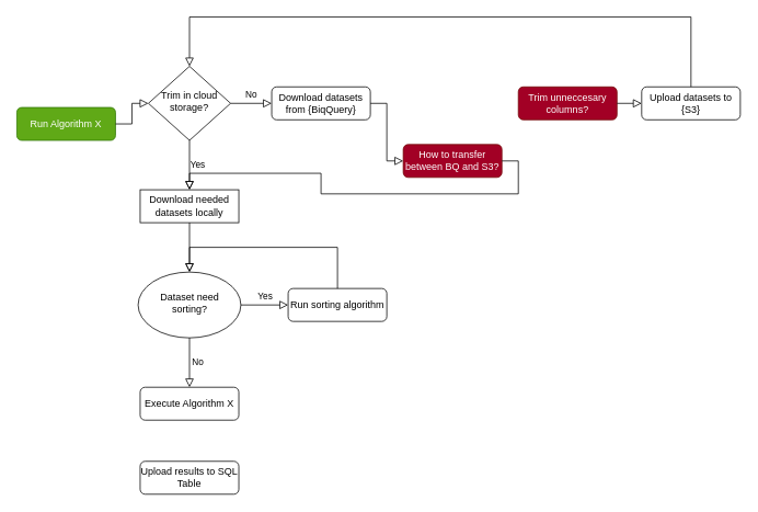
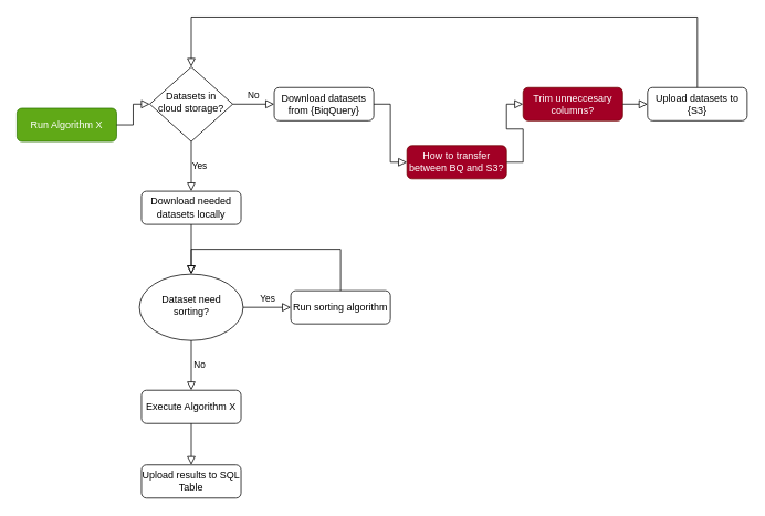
  <mxCell id="0" />
  <mxCell id="1" parent="0" />
- <mxCell id="2" value="Trim in cloud storage?" style="rhombus;whiteSpace=wrap;html=1;shadow=0;fontFamily=Helvetica;fontSize=12;align=center;strokeWidth=1;spacing=6;spacingTop=-4;" parent="1" vertex="1"><mxGeometry x="180" y="80" width="100" height="90" as="geometry" /></mxCell>
+ <mxCell id="2" value="Datasets in cloud storage?" style="rhombus;whiteSpace=wrap;html=1;shadow=0;fontFamily=Helvetica;fontSize=12;align=center;strokeWidth=1;spacing=6;spacingTop=-4;" parent="1" vertex="1"><mxGeometry x="180" y="80" width="100" height="90" as="geometry" /></mxCell>
  <mxCell id="3" value="Yes" style="edgeStyle=orthogonalEdgeStyle;rounded=0;html=1;jettySize=auto;orthogonalLoop=1;fontSize=11;endArrow=block;endFill=0;endSize=8;strokeWidth=1;shadow=0;labelBackgroundColor=none;exitX=0.5;exitY=1;exitDx=0;exitDy=0;entryX=0.5;entryY=0;entryDx=0;entryDy=0;" parent="1" source="2" target="11" edge="1"><mxGeometry y="10" relative="1" as="geometry"><mxPoint as="offset" /><mxPoint x="297" y="63" as="sourcePoint" /><mxPoint x="230" y="210" as="targetPoint" /></mxGeometry></mxCell>
  <mxCell id="4" value="No" style="edgeStyle=orthogonalEdgeStyle;rounded=0;html=1;jettySize=auto;orthogonalLoop=1;fontSize=11;endArrow=block;endFill=0;endSize=8;strokeWidth=1;shadow=0;labelBackgroundColor=none;exitX=1;exitY=0.5;exitDx=0;exitDy=0;entryX=0;entryY=0.5;entryDx=0;entryDy=0;" parent="1" source="2" target="5" edge="1"><mxGeometry y="10" relative="1" as="geometry"><mxPoint as="offset" /><mxPoint x="180" y="-238" as="sourcePoint" /><mxPoint x="320" y="125" as="targetPoint" /></mxGeometry></mxCell>
  <mxCell id="5" value="Download datasets from {BiqQuery}" style="rounded=1;whiteSpace=wrap;html=1;fontSize=12;glass=0;strokeWidth=1;shadow=0;" parent="1" vertex="1"><mxGeometry x="330" y="105" width="120" height="40" as="geometry" /></mxCell>
  <mxCell id="6" value="Upload datasets to {S3}" style="rounded=1;whiteSpace=wrap;html=1;fontSize=12;glass=0;strokeWidth=1;shadow=0;" parent="1" vertex="1"><mxGeometry x="780" y="105" width="120" height="40" as="geometry" /></mxCell>
  <mxCell id="7" value="How to transfer between BQ and S3?" style="rounded=1;whiteSpace=wrap;html=1;fontSize=12;glass=0;strokeWidth=1;shadow=0;fillColor=#a20025;strokeColor=#6F0000;fontColor=#ffffff;" parent="1" vertex="1"><mxGeometry x="490" y="175" width="120" height="40" as="geometry" /></mxCell>
  <mxCell id="8" value="" style="rounded=0;html=1;jettySize=auto;orthogonalLoop=1;fontSize=11;endArrow=block;endFill=0;endSize=8;strokeWidth=1;shadow=0;labelBackgroundColor=none;edgeStyle=orthogonalEdgeStyle;exitX=1;exitY=0.5;exitDx=0;exitDy=0;entryX=0;entryY=0.5;entryDx=0;entryDy=0;" parent="1" source="5" target="7" edge="1"><mxGeometry relative="1" as="geometry"><mxPoint x="130" y="-380" as="sourcePoint" /><mxPoint x="130" y="-330" as="targetPoint" /></mxGeometry></mxCell>
- <mxCell id="9" value="" style="rounded=0;html=1;jettySize=auto;orthogonalLoop=1;fontSize=11;endArrow=block;endFill=0;endSize=8;strokeWidth=1;shadow=0;labelBackgroundColor=none;edgeStyle=orthogonalEdgeStyle;exitX=1;exitY=0.5;exitDx=0;exitDy=0;" parent="1" source="7" target="11" edge="1"><mxGeometry relative="1" as="geometry"><mxPoint x="460" y="135" as="sourcePoint" /><mxPoint x="490" y="135" as="targetPoint" /></mxGeometry></mxCell>
+ <mxCell id="9" value="" style="rounded=0;html=1;jettySize=auto;orthogonalLoop=1;fontSize=11;endArrow=block;endFill=0;endSize=8;strokeWidth=1;shadow=0;labelBackgroundColor=none;edgeStyle=orthogonalEdgeStyle;exitX=1;exitY=0.5;exitDx=0;exitDy=0;entryX=0;entryY=0.5;entryDx=0;entryDy=0;" parent="1" source="7" target="12" edge="1"><mxGeometry relative="1" as="geometry"><mxPoint x="460" y="135" as="sourcePoint" /><mxPoint x="490" y="135" as="targetPoint" /></mxGeometry></mxCell>
  <mxCell id="10" value="" style="rounded=0;html=1;jettySize=auto;orthogonalLoop=1;fontSize=11;endArrow=block;endFill=0;endSize=8;strokeWidth=1;shadow=0;labelBackgroundColor=none;edgeStyle=orthogonalEdgeStyle;exitX=0.5;exitY=0;exitDx=0;exitDy=0;entryX=0.5;entryY=0;entryDx=0;entryDy=0;" parent="1" source="6" target="2" edge="1"><mxGeometry relative="1" as="geometry"><mxPoint x="130" y="-380" as="sourcePoint" /><mxPoint x="130" y="-330" as="targetPoint" /><Array as="points"><mxPoint x="840" y="20" /><mxPoint x="230" y="20" /></Array></mxGeometry></mxCell>
- <mxCell id="11" value="Download needed datasets locally" style="whiteSpace=wrap;html=1;fontSize=12;glass=0;strokeWidth=1;shadow=0;rounded=0;" parent="1" vertex="1"><mxGeometry x="170" y="230" width="120" height="40" as="geometry" /></mxCell>
+ <mxCell id="11" value="Download needed datasets locally" style="rounded=1;whiteSpace=wrap;html=1;fontSize=12;glass=0;strokeWidth=1;shadow=0;" parent="1" vertex="1"><mxGeometry x="170" y="230" width="120" height="40" as="geometry" /></mxCell>
  <mxCell id="12" value="Trim unneccesary columns?" style="rounded=1;whiteSpace=wrap;html=1;fontSize=12;glass=0;strokeWidth=1;shadow=0;fillColor=#a20025;strokeColor=#6F0000;fontColor=#ffffff;" parent="1" vertex="1"><mxGeometry x="630" y="105" width="120" height="40" as="geometry" /></mxCell>
  <mxCell id="13" value="" style="rounded=0;html=1;jettySize=auto;orthogonalLoop=1;fontSize=11;endArrow=block;endFill=0;endSize=8;strokeWidth=1;shadow=0;labelBackgroundColor=none;edgeStyle=orthogonalEdgeStyle;exitX=1;exitY=0.5;exitDx=0;exitDy=0;entryX=0;entryY=0.5;entryDx=0;entryDy=0;" parent="1" source="12" target="6" edge="1"><mxGeometry relative="1" as="geometry"><mxPoint x="460" y="135" as="sourcePoint" /><mxPoint x="490" y="135" as="targetPoint" /></mxGeometry></mxCell>
  <mxCell id="14" value="Run Algorithm X" style="rounded=1;whiteSpace=wrap;html=1;fontSize=12;glass=0;strokeWidth=1;shadow=0;fillColor=#60a917;strokeColor=#2D7600;fontColor=#ffffff;" parent="1" vertex="1"><mxGeometry x="20" y="130" width="120" height="40" as="geometry" /></mxCell>
  <mxCell id="15" value="" style="rounded=0;html=1;jettySize=auto;orthogonalLoop=1;fontSize=11;endArrow=block;endFill=0;endSize=8;strokeWidth=1;shadow=0;labelBackgroundColor=none;edgeStyle=orthogonalEdgeStyle;exitX=1;exitY=0.5;exitDx=0;exitDy=0;entryX=0;entryY=0.5;entryDx=0;entryDy=0;" parent="1" source="14" target="2" edge="1"><mxGeometry relative="1" as="geometry"><mxPoint x="460" y="135" as="sourcePoint" /><mxPoint x="490" y="135" as="targetPoint" /></mxGeometry></mxCell>
  <mxCell id="16" value="Dataset need sorting?" style="ellipse;whiteSpace=wrap;html=1;shadow=0;fontFamily=Helvetica;fontSize=12;align=center;strokeWidth=1;spacing=6;spacingTop=-4;" parent="1" vertex="1"><mxGeometry x="167.5" y="330" width="125" height="80" as="geometry" /></mxCell>
  <mxCell id="17" value="" style="rounded=0;html=1;jettySize=auto;orthogonalLoop=1;fontSize=11;endArrow=block;endFill=0;endSize=8;strokeWidth=1;shadow=0;labelBackgroundColor=none;edgeStyle=orthogonalEdgeStyle;exitX=0.5;exitY=1;exitDx=0;exitDy=0;entryX=0.5;entryY=0;entryDx=0;entryDy=0;" parent="1" source="11" target="16" edge="1"><mxGeometry relative="1" as="geometry"><mxPoint x="460" y="135" as="sourcePoint" /><mxPoint x="490" y="135" as="targetPoint" /></mxGeometry></mxCell>
  <mxCell id="18" value="Yes" style="edgeStyle=orthogonalEdgeStyle;rounded=0;html=1;jettySize=auto;orthogonalLoop=1;fontSize=11;endArrow=block;endFill=0;endSize=8;strokeWidth=1;shadow=0;labelBackgroundColor=none;exitX=1;exitY=0.5;exitDx=0;exitDy=0;entryX=0;entryY=0.5;entryDx=0;entryDy=0;" parent="1" source="16" target="19" edge="1"><mxGeometry y="10" relative="1" as="geometry"><mxPoint as="offset" /><mxPoint x="240" y="180" as="sourcePoint" /><mxPoint x="228" y="460" as="targetPoint" /></mxGeometry></mxCell>
  <mxCell id="19" value="Run sorting algorithm" style="rounded=1;whiteSpace=wrap;html=1;fontSize=12;glass=0;strokeWidth=1;shadow=0;" parent="1" vertex="1"><mxGeometry x="350" y="350" width="120" height="40" as="geometry" /></mxCell>
  <mxCell id="20" value="" style="rounded=0;html=1;jettySize=auto;orthogonalLoop=1;fontSize=11;endArrow=block;endFill=0;endSize=8;strokeWidth=1;shadow=0;labelBackgroundColor=none;edgeStyle=orthogonalEdgeStyle;exitX=0.5;exitY=0;exitDx=0;exitDy=0;entryX=0.5;entryY=0;entryDx=0;entryDy=0;" parent="1" source="19" target="16" edge="1"><mxGeometry relative="1" as="geometry"><mxPoint x="760" y="135" as="sourcePoint" /><mxPoint x="790" y="135" as="targetPoint" /><Array as="points"><mxPoint x="410" y="300" /><mxPoint x="230" y="300" /></Array></mxGeometry></mxCell>
  <mxCell id="21" value="No" style="edgeStyle=orthogonalEdgeStyle;rounded=0;html=1;jettySize=auto;orthogonalLoop=1;fontSize=11;endArrow=block;endFill=0;endSize=8;strokeWidth=1;shadow=0;labelBackgroundColor=none;exitX=0.5;exitY=1;exitDx=0;exitDy=0;entryX=0.5;entryY=0;entryDx=0;entryDy=0;" parent="1" source="16" target="22" edge="1"><mxGeometry y="10" relative="1" as="geometry"><mxPoint as="offset" /><mxPoint x="290" y="135" as="sourcePoint" /><mxPoint x="230" y="460" as="targetPoint" /></mxGeometry></mxCell>
  <mxCell id="22" value="Execute Algorithm X" style="rounded=1;whiteSpace=wrap;html=1;fontSize=12;glass=0;strokeWidth=1;shadow=0;" parent="1" vertex="1"><mxGeometry x="170" y="470" width="120" height="40" as="geometry" /></mxCell>
+ <mxCell id="23" value="" style="rounded=0;html=1;jettySize=auto;orthogonalLoop=1;fontSize=11;endArrow=block;endFill=0;endSize=8;strokeWidth=1;shadow=0;labelBackgroundColor=none;edgeStyle=orthogonalEdgeStyle;exitX=0.5;exitY=1;exitDx=0;exitDy=0;entryX=0.5;entryY=0;entryDx=0;entryDy=0;" parent="1" source="22" target="24" edge="1"><mxGeometry relative="1" as="geometry"><mxPoint x="760" y="135" as="sourcePoint" /><mxPoint x="230" y="570" as="targetPoint" /></mxGeometry></mxCell>
  <mxCell id="24" value="Upload results to SQL Table" style="rounded=1;whiteSpace=wrap;html=1;fontSize=12;glass=0;strokeWidth=1;shadow=0;" parent="1" vertex="1"><mxGeometry x="170" y="560" width="120" height="40" as="geometry" /></mxCell>
